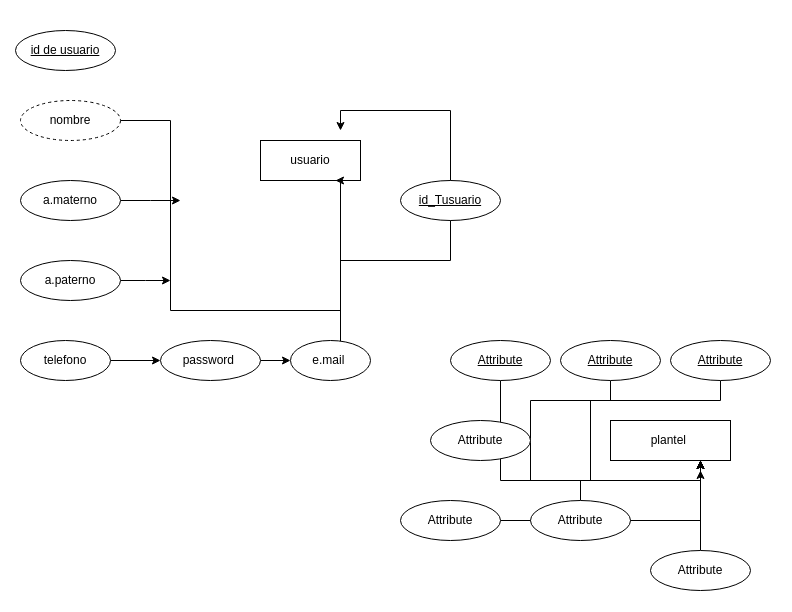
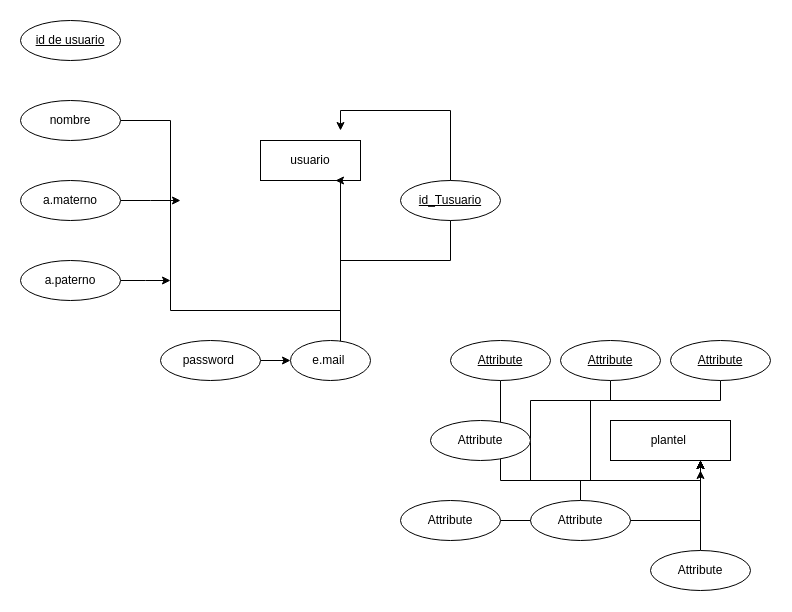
  <mxCell id="0" />
  <mxCell id="1" parent="0" />
  <mxCell id="2" value="usuario" style="whiteSpace=wrap;html=1;align=center;" vertex="1" parent="1"><mxGeometry x="260" y="140" width="100" height="40" as="geometry" /></mxCell>
  <mxCell id="3" style="edgeStyle=orthogonalEdgeStyle;rounded=0;orthogonalLoop=1;jettySize=auto;html=1;entryX=0.75;entryY=1;entryDx=0;entryDy=0;" edge="1" parent="1" source="4" target="2"><mxGeometry relative="1" as="geometry"><mxPoint x="210" y="310" as="targetPoint" /><Array as="points"><mxPoint x="170" y="120" /><mxPoint x="170" y="310" /><mxPoint x="340" y="310" /><mxPoint x="340" y="180" /></Array></mxGeometry></mxCell>
- <mxCell id="4" value="nombre" style="ellipse;whiteSpace=wrap;html=1;align=center;dashed=1;" vertex="1" parent="1"><mxGeometry x="20" y="100" width="100" height="40" as="geometry" /></mxCell>
- <mxCell id="5" value="id de usuario" style="ellipse;whiteSpace=wrap;html=1;align=center;fontStyle=4;" vertex="1" parent="1"><mxGeometry x="15" y="30" width="100" height="40" as="geometry" /></mxCell>
+ <mxCell id="4" value="nombre" style="ellipse;whiteSpace=wrap;html=1;align=center;" vertex="1" parent="1"><mxGeometry x="20" y="100" width="100" height="40" as="geometry" /></mxCell>
+ <mxCell id="5" value="id de usuario" style="ellipse;whiteSpace=wrap;html=1;align=center;fontStyle=4;" vertex="1" parent="1"><mxGeometry x="20" y="20" width="100" height="40" as="geometry" /></mxCell>
  <mxCell id="6" style="edgeStyle=orthogonalEdgeStyle;rounded=0;orthogonalLoop=1;jettySize=auto;html=1;" edge="1" parent="1" source="7"><mxGeometry relative="1" as="geometry"><mxPoint x="180" y="200" as="targetPoint" /></mxGeometry></mxCell>
  <mxCell id="7" value="a.materno" style="ellipse;whiteSpace=wrap;html=1;align=center;" vertex="1" parent="1"><mxGeometry x="20" y="180" width="100" height="40" as="geometry" /></mxCell>
  <mxCell id="8" style="edgeStyle=orthogonalEdgeStyle;rounded=0;orthogonalLoop=1;jettySize=auto;html=1;" edge="1" parent="1" source="9"><mxGeometry relative="1" as="geometry"><mxPoint x="170" y="280" as="targetPoint" /></mxGeometry></mxCell>
  <mxCell id="9" value="a.paterno" style="ellipse;whiteSpace=wrap;html=1;align=center;" vertex="1" parent="1"><mxGeometry x="20" y="260" width="100" height="40" as="geometry" /></mxCell>
- <mxCell id="10" style="edgeStyle=orthogonalEdgeStyle;rounded=0;orthogonalLoop=1;jettySize=auto;html=1;" edge="1" parent="1" source="11" target="15"><mxGeometry relative="1" as="geometry" /></mxCell>
- <mxCell id="11" value="telefono" style="ellipse;whiteSpace=wrap;html=1;align=center;" vertex="1" parent="1"><mxGeometry x="20" y="340" width="90" height="40" as="geometry" /></mxCell>
  <mxCell id="12" style="edgeStyle=orthogonalEdgeStyle;rounded=0;orthogonalLoop=1;jettySize=auto;html=1;" edge="1" parent="1" source="13"><mxGeometry relative="1" as="geometry"><mxPoint x="340" y="130" as="targetPoint" /><Array as="points"><mxPoint x="340" y="260" /><mxPoint x="450" y="260" /><mxPoint x="450" y="110" /><mxPoint x="340" y="110" /></Array></mxGeometry></mxCell>
  <mxCell id="13" value="e.mail&amp;nbsp;" style="ellipse;whiteSpace=wrap;html=1;align=center;" vertex="1" parent="1"><mxGeometry x="290" y="340" width="80" height="40" as="geometry" /></mxCell>
  <mxCell id="14" style="edgeStyle=orthogonalEdgeStyle;rounded=0;orthogonalLoop=1;jettySize=auto;html=1;" edge="1" parent="1" source="15" target="13"><mxGeometry relative="1" as="geometry" /></mxCell>
  <mxCell id="15" value="password&amp;nbsp;" style="ellipse;whiteSpace=wrap;html=1;align=center;" vertex="1" parent="1"><mxGeometry x="160" y="340" width="100" height="40" as="geometry" /></mxCell>
  <mxCell id="16" value="plantel&amp;nbsp;" style="whiteSpace=wrap;html=1;align=center;" vertex="1" parent="1"><mxGeometry x="610" y="420" width="120" height="40" as="geometry" /></mxCell>
  <mxCell id="17" value="id_Tusuario" style="ellipse;whiteSpace=wrap;html=1;align=center;fontStyle=4;" vertex="1" parent="1"><mxGeometry x="400" y="180" width="100" height="40" as="geometry" /></mxCell>
  <mxCell id="18" style="edgeStyle=orthogonalEdgeStyle;rounded=0;orthogonalLoop=1;jettySize=auto;html=1;exitX=0.5;exitY=1;exitDx=0;exitDy=0;" edge="1" parent="1" source="19"><mxGeometry relative="1" as="geometry"><mxPoint x="700" y="470" as="targetPoint" /><Array as="points"><mxPoint x="500" y="480" /><mxPoint x="700" y="480" /></Array></mxGeometry></mxCell>
  <mxCell id="19" value="Attribute" style="ellipse;whiteSpace=wrap;html=1;align=center;fontStyle=4;" vertex="1" parent="1"><mxGeometry x="450" y="340" width="100" height="40" as="geometry" /></mxCell>
  <mxCell id="20" style="edgeStyle=orthogonalEdgeStyle;rounded=0;orthogonalLoop=1;jettySize=auto;html=1;entryX=0.75;entryY=1;entryDx=0;entryDy=0;" edge="1" parent="1" source="21" target="16"><mxGeometry relative="1" as="geometry" /></mxCell>
  <mxCell id="21" value="Attribute" style="ellipse;whiteSpace=wrap;html=1;align=center;fontStyle=4;" vertex="1" parent="1"><mxGeometry x="560" y="340" width="100" height="40" as="geometry" /></mxCell>
  <mxCell id="22" style="edgeStyle=orthogonalEdgeStyle;rounded=0;orthogonalLoop=1;jettySize=auto;html=1;" edge="1" parent="1" source="23" target="16"><mxGeometry relative="1" as="geometry"><Array as="points"><mxPoint x="720" y="400" /><mxPoint x="530" y="400" /><mxPoint x="530" y="480" /><mxPoint x="700" y="480" /></Array></mxGeometry></mxCell>
  <mxCell id="23" value="Attribute" style="ellipse;whiteSpace=wrap;html=1;align=center;fontStyle=4;" vertex="1" parent="1"><mxGeometry x="670" y="340" width="100" height="40" as="geometry" /></mxCell>
  <mxCell id="24" value="Attribute" style="ellipse;whiteSpace=wrap;html=1;align=center;rotation=0;" vertex="1" parent="1"><mxGeometry x="430" y="420" width="100" height="40" as="geometry" /></mxCell>
  <mxCell id="25" style="edgeStyle=orthogonalEdgeStyle;rounded=0;orthogonalLoop=1;jettySize=auto;html=1;exitX=0.5;exitY=0;exitDx=0;exitDy=0;entryX=0.75;entryY=1;entryDx=0;entryDy=0;" edge="1" parent="1" source="26" target="16"><mxGeometry relative="1" as="geometry" /></mxCell>
  <mxCell id="26" value="Attribute" style="ellipse;whiteSpace=wrap;html=1;align=center;" vertex="1" parent="1"><mxGeometry x="650" y="550" width="100" height="40" as="geometry" /></mxCell>
  <mxCell id="27" style="edgeStyle=orthogonalEdgeStyle;rounded=0;orthogonalLoop=1;jettySize=auto;html=1;entryX=0.75;entryY=1;entryDx=0;entryDy=0;" edge="1" parent="1" source="28" target="16"><mxGeometry relative="1" as="geometry" /></mxCell>
  <mxCell id="28" value="Attribute" style="ellipse;whiteSpace=wrap;html=1;align=center;" vertex="1" parent="1"><mxGeometry x="400" y="500" width="100" height="40" as="geometry" /></mxCell>
  <mxCell id="29" style="edgeStyle=orthogonalEdgeStyle;rounded=0;orthogonalLoop=1;jettySize=auto;html=1;entryX=0.75;entryY=1;entryDx=0;entryDy=0;" edge="1" parent="1" source="30" target="16"><mxGeometry relative="1" as="geometry" /></mxCell>
  <mxCell id="30" value="Attribute" style="ellipse;whiteSpace=wrap;html=1;align=center;" vertex="1" parent="1"><mxGeometry x="530" y="500" width="100" height="40" as="geometry" /></mxCell>
